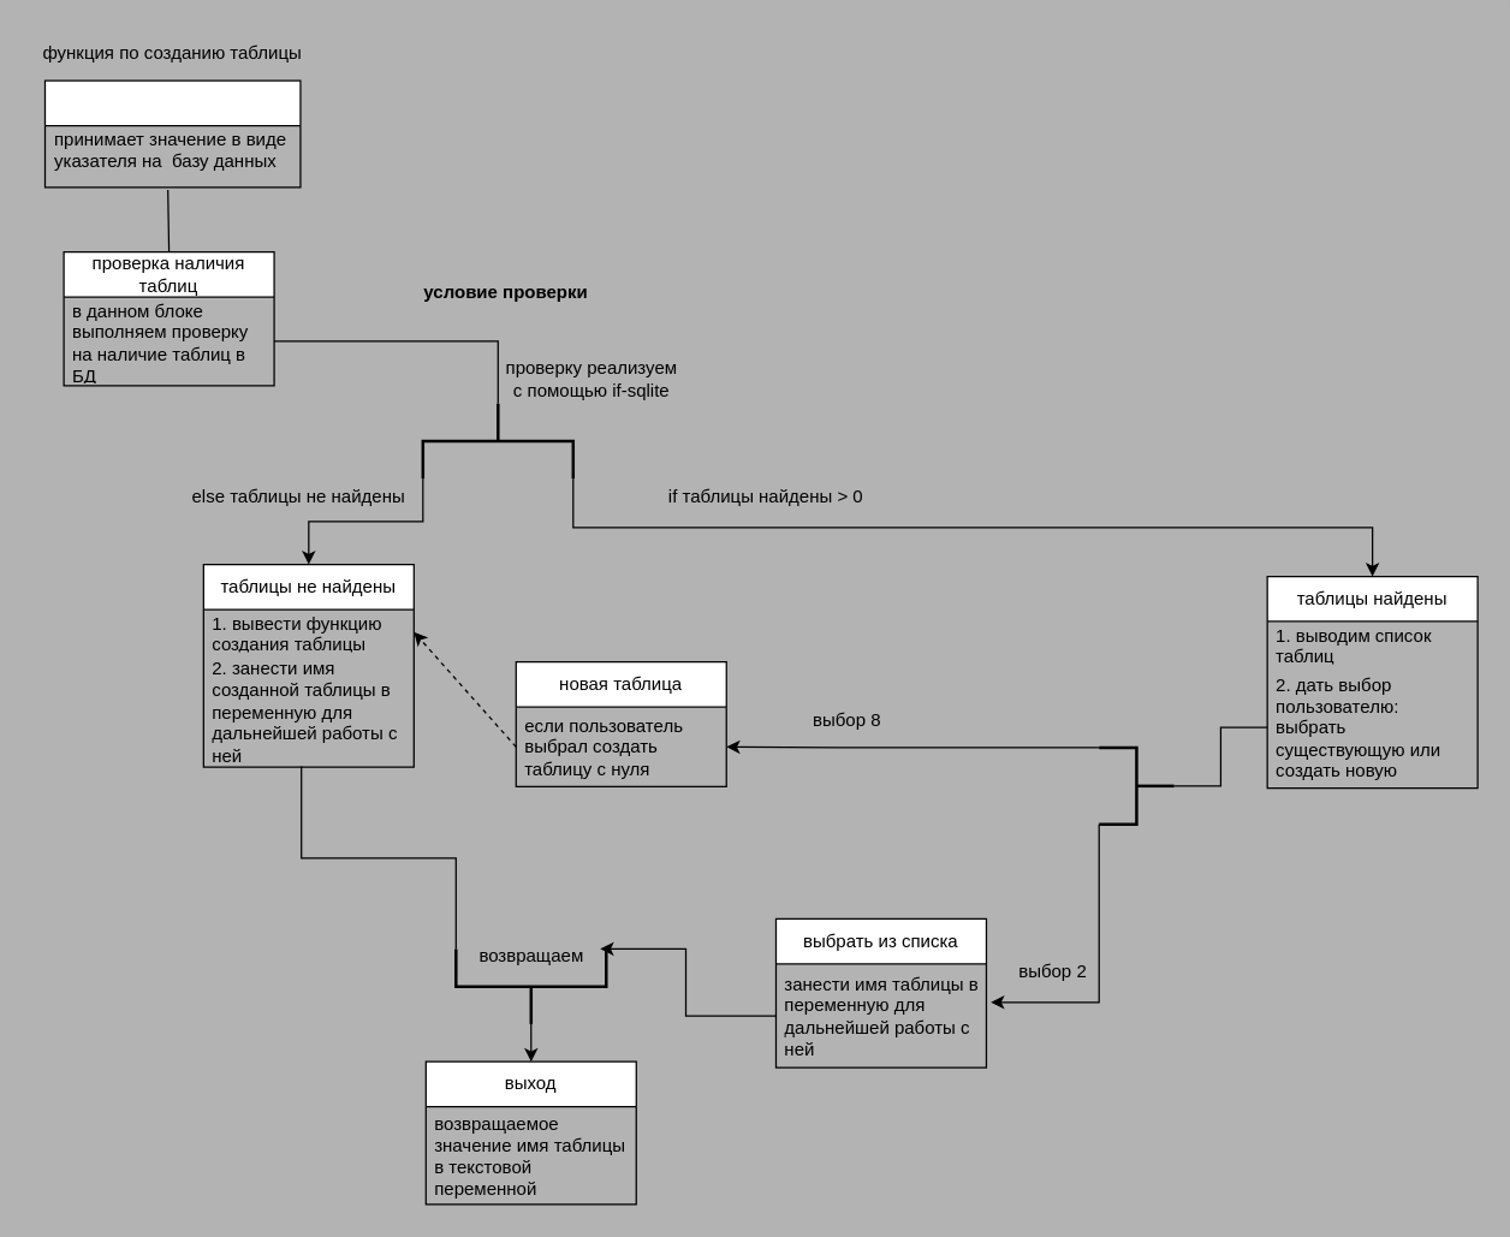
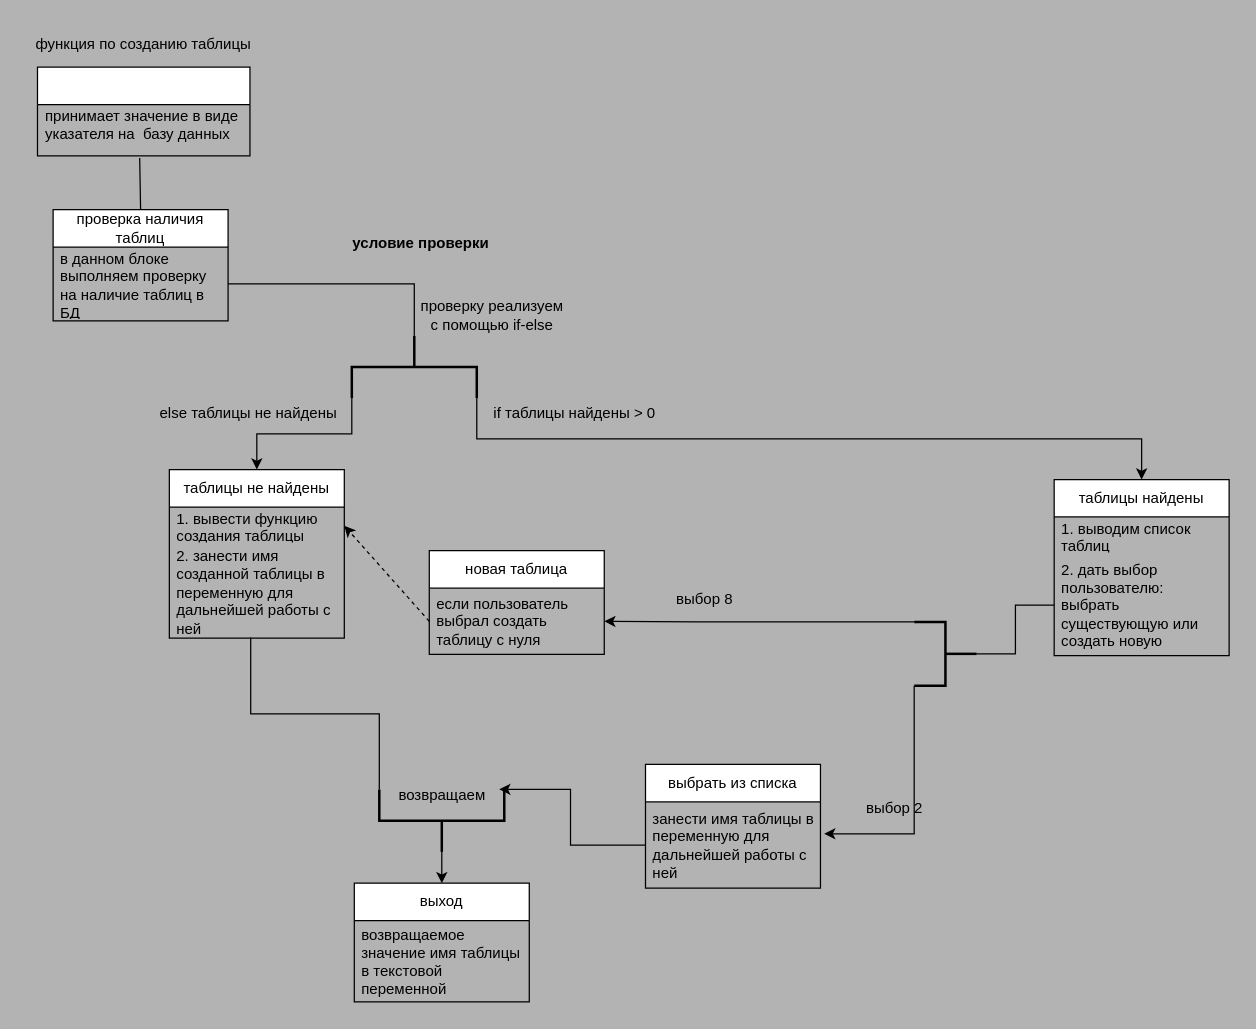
  <mxCell id="0" />
  <mxCell id="1" parent="0" />
  <mxCell id="2" value="create_table(sqlite5 *db)" style="swimlane;fontStyle=0;childLayout=stackLayout;horizontal=1;startSize=30;horizontalStack=0;resizeParent=1;resizeParentMax=0;resizeLast=0;collapsible=1;marginBottom=0;whiteSpace=wrap;html=1;strokeColor=#000000;fontColor=#FFFFFF;" parent="1" vertex="1"><mxGeometry x="29.5" y="53" width="170" height="71" as="geometry" /></mxCell>
  <mxCell id="3" value="принимает значение в виде указателя на&amp;nbsp; базу данных&lt;div&gt;&lt;br&gt;&lt;/div&gt;" style="text;align=left;verticalAlign=middle;spacingLeft=4;spacingRight=4;overflow=hidden;points=[[0,0.5],[1,0.5]];portConstraint=eastwest;rotatable=0;whiteSpace=wrap;html=1;shadow=0;fontColor=#000000;" parent="2" vertex="1"><mxGeometry y="30" width="170" height="41" as="geometry" /></mxCell>
  <mxCell id="4" value="функция по созданию таблицы" style="text;html=1;align=center;verticalAlign=middle;whiteSpace=wrap;rounded=0;fontColor=#000000;" parent="1" vertex="1"><mxGeometry x="20" y="20" width="189" height="30" as="geometry" /></mxCell>
  <mxCell id="5" value="выход" style="swimlane;fontStyle=0;childLayout=stackLayout;horizontal=1;startSize=30;horizontalStack=0;resizeParent=1;resizeParentMax=0;resizeLast=0;collapsible=1;marginBottom=0;whiteSpace=wrap;html=1;strokeColor=#000000;" vertex="1" parent="1"><mxGeometry x="283" y="706" width="140" height="95" as="geometry" /></mxCell>
  <mxCell id="6" value="возвращаемое значение имя таблицы в текстовой переменной" style="text;align=left;verticalAlign=middle;spacingLeft=4;spacingRight=4;overflow=hidden;points=[[0,0.5],[1,0.5]];portConstraint=eastwest;rotatable=0;whiteSpace=wrap;html=1;fontColor=#000000;" vertex="1" parent="5"><mxGeometry y="30" width="140" height="65" as="geometry" /></mxCell>
  <mxCell id="7" value="проверка наличия таблиц" style="swimlane;fontStyle=0;childLayout=stackLayout;horizontal=1;startSize=30;horizontalStack=0;resizeParent=1;resizeParentMax=0;resizeLast=0;collapsible=1;marginBottom=0;whiteSpace=wrap;html=1;strokeColor=#000000;" vertex="1" parent="1"><mxGeometry x="42" y="167" width="140" height="89" as="geometry" /></mxCell>
  <mxCell id="8" value="в данном блоке выполняем проверку на наличие таблиц в БД&lt;div&gt;&lt;br&gt;&lt;div&gt;&lt;br&gt;&lt;/div&gt;&lt;/div&gt;" style="text;align=left;verticalAlign=middle;spacingLeft=4;spacingRight=4;overflow=hidden;points=[[0,0.5],[1,0.5]];portConstraint=eastwest;rotatable=0;whiteSpace=wrap;html=1;fontColor=#000000;" vertex="1" parent="7"><mxGeometry y="30" width="140" height="59" as="geometry" /></mxCell>
  <mxCell id="9" style="edgeStyle=orthogonalEdgeStyle;rounded=0;orthogonalLoop=1;jettySize=auto;html=1;exitX=1;exitY=0.5;exitDx=0;exitDy=0;" edge="1" parent="7" source="8" target="8"><mxGeometry relative="1" as="geometry" /></mxCell>
  <mxCell id="10" value="" style="endArrow=none;html=1;rounded=0;exitX=0.481;exitY=1.041;exitDx=0;exitDy=0;exitPerimeter=0;entryX=0.5;entryY=0;entryDx=0;entryDy=0;strokeColor=#000000;" edge="1" parent="1" source="3" target="7"><mxGeometry width="50" height="50" relative="1" as="geometry"><mxPoint x="195" y="325" as="sourcePoint" /><mxPoint x="245" y="275" as="targetPoint" /></mxGeometry></mxCell>
  <mxCell id="11" style="edgeStyle=orthogonalEdgeStyle;rounded=0;orthogonalLoop=1;jettySize=auto;html=1;exitX=1;exitY=1;exitDx=0;exitDy=0;exitPerimeter=0;entryX=0.5;entryY=0;entryDx=0;entryDy=0;strokeColor=#000000;" edge="1" parent="1" source="14" target="15"><mxGeometry relative="1" as="geometry" /></mxCell>
  <mxCell id="12" value="" style="edgeStyle=orthogonalEdgeStyle;rounded=0;orthogonalLoop=1;jettySize=auto;html=1;strokeColor=#000000;verticalAlign=middle;endArrow=none;endFill=0;" edge="1" parent="1" source="14" target="8"><mxGeometry relative="1" as="geometry" /></mxCell>
  <mxCell id="13" style="edgeStyle=orthogonalEdgeStyle;rounded=0;orthogonalLoop=1;jettySize=auto;html=1;exitX=1;exitY=0;exitDx=0;exitDy=0;exitPerimeter=0;entryX=0.5;entryY=0;entryDx=0;entryDy=0;strokeColor=#000000;" edge="1" parent="1" source="14" target="19"><mxGeometry relative="1" as="geometry" /></mxCell>
  <mxCell id="14" value="" style="strokeWidth=2;html=1;shape=mxgraph.flowchart.annotation_2;align=left;labelPosition=right;pointerEvents=1;rotation=90;strokeColor=#000000;" vertex="1" parent="1"><mxGeometry x="306" y="243" width="50" height="100" as="geometry" /></mxCell>
  <mxCell id="15" value="таблицы не найдены" style="swimlane;fontStyle=0;childLayout=stackLayout;horizontal=1;startSize=30;horizontalStack=0;resizeParent=1;resizeParentMax=0;resizeLast=0;collapsible=1;marginBottom=0;whiteSpace=wrap;html=1;strokeColor=#000000;" vertex="1" parent="1"><mxGeometry x="135" y="375" width="140" height="135" as="geometry" /></mxCell>
  <mxCell id="16" value="1. вывести функцию создания таблицы" style="text;align=left;verticalAlign=middle;spacingLeft=4;spacingRight=4;overflow=hidden;points=[[0,0.5],[1,0.5]];portConstraint=eastwest;rotatable=0;whiteSpace=wrap;html=1;fontColor=#000000;" vertex="1" parent="15"><mxGeometry y="30" width="140" height="30" as="geometry" /></mxCell>
  <mxCell id="17" value="2. занести имя созданной таблицы в переменную для дальнейшей работы с ней&lt;div&gt;&lt;br&gt;&lt;/div&gt;" style="text;align=left;verticalAlign=middle;spacingLeft=4;spacingRight=4;overflow=hidden;points=[[0,0.5],[1,0.5]];portConstraint=eastwest;rotatable=0;whiteSpace=wrap;html=1;fontColor=#000000;" vertex="1" parent="15"><mxGeometry y="60" width="140" height="75" as="geometry" /></mxCell>
  <mxCell id="18" value="else таблицы не найдены" style="text;html=1;align=center;verticalAlign=middle;resizable=0;points=[];autosize=1;strokeColor=none;fillColor=none;fontColor=#000000;" vertex="1" parent="1"><mxGeometry x="118" y="317" width="160" height="26" as="geometry" /></mxCell>
  <mxCell id="19" value="таблицы найдены" style="swimlane;fontStyle=0;childLayout=stackLayout;horizontal=1;startSize=30;horizontalStack=0;resizeParent=1;resizeParentMax=0;resizeLast=0;collapsible=1;marginBottom=0;whiteSpace=wrap;html=1;strokeColor=#000000;" vertex="1" parent="1"><mxGeometry x="843" y="383" width="140" height="141" as="geometry" /></mxCell>
  <mxCell id="20" value="1. выводим список таблиц" style="text;align=left;verticalAlign=middle;spacingLeft=4;spacingRight=4;overflow=hidden;points=[[0,0.5],[1,0.5]];portConstraint=eastwest;rotatable=0;whiteSpace=wrap;html=1;fontColor=#000000;" vertex="1" parent="19"><mxGeometry y="30" width="140" height="30" as="geometry" /></mxCell>
  <mxCell id="21" value="2. дать выбор пользователю:&amp;nbsp; выбрать существующую или создать новую" style="text;align=left;verticalAlign=middle;spacingLeft=4;spacingRight=4;overflow=hidden;points=[[0,0.5],[1,0.5]];portConstraint=eastwest;rotatable=0;whiteSpace=wrap;html=1;fontColor=#000000;" vertex="1" parent="19"><mxGeometry y="60" width="140" height="81" as="geometry" /></mxCell>
- <mxCell id="22" value="if таблицы найдены &amp;gt; 0" style="text;html=1;align=center;verticalAlign=middle;resizable=0;points=[];autosize=1;strokeColor=none;fillColor=none;fontColor=#000000;" vertex="1" parent="1"><mxGeometry x="435" y="317" width="148" height="26" as="geometry" /></mxCell>
+ <mxCell id="22" value="if таблицы найдены &amp;gt; 0" style="text;html=1;align=center;verticalAlign=middle;resizable=0;points=[];autosize=1;strokeColor=none;fillColor=none;fontColor=#000000;" vertex="1" parent="1"><mxGeometry x="385" y="317" width="148" height="26" as="geometry" /></mxCell>
  <mxCell id="23" style="edgeStyle=orthogonalEdgeStyle;rounded=0;orthogonalLoop=1;jettySize=auto;html=1;exitX=0;exitY=0.5;exitDx=0;exitDy=0;exitPerimeter=0;entryX=0.5;entryY=0;entryDx=0;entryDy=0;strokeColor=#000000;" edge="1" parent="1" source="24" target="5"><mxGeometry relative="1" as="geometry" /></mxCell>
  <mxCell id="24" value="" style="strokeWidth=2;html=1;shape=mxgraph.flowchart.annotation_2;align=left;labelPosition=right;pointerEvents=1;direction=north;strokeColor=#000000;" vertex="1" parent="1"><mxGeometry x="303" y="631" width="100" height="50" as="geometry" /></mxCell>
  <mxCell id="25" style="edgeStyle=orthogonalEdgeStyle;rounded=0;orthogonalLoop=1;jettySize=auto;html=1;exitX=1;exitY=0;exitDx=0;exitDy=0;exitPerimeter=0;entryX=0.465;entryY=0.991;entryDx=0;entryDy=0;entryPerimeter=0;strokeColor=#000000;endArrow=none;endFill=0;" edge="1" parent="1" source="24" target="17"><mxGeometry relative="1" as="geometry" /></mxCell>
  <mxCell id="26" value="возвращаем" style="text;html=1;align=center;verticalAlign=middle;resizable=0;points=[];autosize=1;strokeColor=none;fillColor=none;fontColor=#000000;" vertex="1" parent="1"><mxGeometry x="309" y="623" width="87" height="26" as="geometry" /></mxCell>
  <mxCell id="27" value="новая таблица" style="swimlane;fontStyle=0;childLayout=stackLayout;horizontal=1;startSize=30;horizontalStack=0;resizeParent=1;resizeParentMax=0;resizeLast=0;collapsible=1;marginBottom=0;whiteSpace=wrap;html=1;strokeColor=#000000;" vertex="1" parent="1"><mxGeometry x="343" y="440" width="140" height="83" as="geometry" /></mxCell>
  <mxCell id="28" value="если пользователь выбрал создать таблицу с нуля" style="text;align=left;verticalAlign=middle;spacingLeft=4;spacingRight=4;overflow=hidden;points=[[0,0.5],[1,0.5]];portConstraint=eastwest;rotatable=0;whiteSpace=wrap;html=1;fontColor=#000000;" vertex="1" parent="27"><mxGeometry y="30" width="140" height="53" as="geometry" /></mxCell>
  <mxCell id="29" value="" style="edgeStyle=none;orthogonalLoop=1;jettySize=auto;html=1;rounded=0;exitX=0;exitY=0.5;exitDx=0;exitDy=0;entryX=1;entryY=0.5;entryDx=0;entryDy=0;strokeColor=#000000;dashed=1;" edge="1" parent="1" source="28" target="16"><mxGeometry width="100" relative="1" as="geometry"><mxPoint x="415" y="406" as="sourcePoint" /><mxPoint x="283" y="375" as="targetPoint" /><Array as="points" /></mxGeometry></mxCell>
  <mxCell id="30" value="условие проверки" style="text;align=center;fontStyle=1;verticalAlign=middle;spacingLeft=3;spacingRight=3;strokeColor=none;rotatable=0;points=[[0,0.5],[1,0.5]];portConstraint=eastwest;html=1;fontColor=#000000;" vertex="1" parent="1"><mxGeometry x="296" y="181" width="80" height="26" as="geometry" /></mxCell>
- <mxCell id="31" value="проверку реализуем&lt;div&gt;с помощью if-sqlite&lt;/div&gt;" style="text;html=1;align=center;verticalAlign=middle;resizable=0;points=[];autosize=1;strokeColor=none;fillColor=none;fontColor=#000000;" vertex="1" parent="1"><mxGeometry x="327" y="231" width="132" height="41" as="geometry" /></mxCell>
+ <mxCell id="31" value="проверку реализуем&lt;div&gt;с помощью if-else&lt;/div&gt;" style="text;html=1;align=center;verticalAlign=middle;resizable=0;points=[];autosize=1;strokeColor=none;fillColor=none;fontColor=#000000;" vertex="1" parent="1"><mxGeometry x="327" y="231" width="132" height="41" as="geometry" /></mxCell>
  <mxCell id="32" style="edgeStyle=orthogonalEdgeStyle;rounded=0;orthogonalLoop=1;jettySize=auto;html=1;exitX=0;exitY=0.5;exitDx=0;exitDy=0;exitPerimeter=0;entryX=0;entryY=0.5;entryDx=0;entryDy=0;endArrow=none;endFill=0;strokeColor=#000000;" edge="1" parent="1" source="34" target="21"><mxGeometry relative="1" as="geometry" /></mxCell>
  <mxCell id="33" style="edgeStyle=orthogonalEdgeStyle;rounded=0;orthogonalLoop=1;jettySize=auto;html=1;exitX=1;exitY=1;exitDx=0;exitDy=0;exitPerimeter=0;entryX=1;entryY=0.5;entryDx=0;entryDy=0;strokeColor=#000000;" edge="1" parent="1" source="34" target="28"><mxGeometry relative="1" as="geometry"><Array as="points"><mxPoint x="557" y="496" /></Array></mxGeometry></mxCell>
  <mxCell id="34" value="" style="strokeWidth=2;html=1;shape=mxgraph.flowchart.annotation_2;align=left;labelPosition=right;pointerEvents=1;direction=west;strokeColor=#000000;" vertex="1" parent="1"><mxGeometry x="731" y="497" width="50" height="51" as="geometry" /></mxCell>
  <mxCell id="35" value="выбор 8" style="text;html=1;align=center;verticalAlign=middle;resizable=0;points=[];autosize=1;strokeColor=none;fillColor=none;fontColor=#000000;" vertex="1" parent="1"><mxGeometry x="531" y="466" width="63" height="26" as="geometry" /></mxCell>
  <mxCell id="36" value="выбрать из списка" style="swimlane;fontStyle=0;childLayout=stackLayout;horizontal=1;startSize=30;horizontalStack=0;resizeParent=1;resizeParentMax=0;resizeLast=0;collapsible=1;marginBottom=0;whiteSpace=wrap;html=1;strokeColor=#000000;" vertex="1" parent="1"><mxGeometry x="516" y="611" width="140" height="99" as="geometry" /></mxCell>
  <mxCell id="37" value="&lt;span style=&quot;color: rgba(0, 0, 0, 0); font-family: monospace; font-size: 0px; text-wrap: nowrap;&quot;&gt;%3CmxGraphModel%3E%3Croot%3E%3CmxCell%20id%3D%220%22%2F%3E%3CmxCell%20id%3D%221%22%20parent%3D%220%22%2F%3E%3CmxCell%20id%3D%222%22%20value%3D%22%D0%B2%D1%8B%D1%85%D0%BE%D0%B4%22%20style%3D%22swimlane%3BfontStyle%3D0%3BchildLayout%3DstackLayout%3Bhorizontal%3D1%3BstartSize%3D30%3BhorizontalStack%3D0%3BresizeParent%3D1%3BresizeParentMax%3D0%3BresizeLast%3D0%3Bcollapsible%3D1%3BmarginBottom%3D0%3BwhiteSpace%3Dwrap%3Bhtml%3D1%3BstrokeColor%3D%23000000%3B%22%20vertex%3D%221%22%20parent%3D%221%22%3E%3CmxGeometry%20x%3D%22410%22%20y%3D%22655%22%20width%3D%22140%22%20height%3D%2260%22%20as%3D%22geometry%22%2F%3E%3C%2FmxCell%3E%3CmxCell%20id%3D%223%22%20value%3D%22%D0%B2%D0%BE%D0%B7%D0%B2%D1%80%D0%B0%D1%89%D0%B0%D0%B5%D0%BC%D0%BE%D0%B5%20%D0%B7%D0%BD%D0%B0%D1%87%D0%B5%D0%BD%D0%B8%D0%B5%20%D0%B8%D0%BC%D1%8F%20%D1%82%D0%B0%D0%B1%D0%BB%D0%B8%D1%86%D1%8B%22%20style%3D%22text%3Balign%3Dleft%3BverticalAlign%3Dmiddle%3BspacingLeft%3D4%3BspacingRight%3D4%3Boverflow%3Dhidden%3Bpoints%3D%5B%5B0%2C0.5%5D%2C%5B1%2C0.5%5D%5D%3BportConstraint%3Deastwest%3Brotatable%3D0%3BwhiteSpace%3Dwrap%3Bhtml%3D1%3BfontColor%3D%23000000%3B%22%20vertex%3D%221%22%20parent%3D%222%22%3E%3CmxGeometry%20y%3D%2230%22%20width%3D%22140%22%20height%3D%2230%22%20as%3D%22geometry%22%2F%3E%3C%2FmxCell%3E%3C%2Froot%3E%3C%2FmxGraphModel%3E&lt;/span&gt;&lt;span style=&quot;color: rgba(0, 0, 0, 0); font-family: monospace; font-size: 0px; text-wrap: nowrap;&quot;&gt;%3CmxGraphModel%3E%3Croot%3E%3CmxCell%20id%3D%220%22%2F%3E%3CmxCell%20id%3D%221%22%20parent%3D%220%22%2F%3E%3CmxCell%20id%3D%222%22%20value%3D%22%D0%B2%D1%8B%D1%85%D0%BE%D0%B4%22%20style%3D%22swimlane%3BfontStyle%3D0%3BchildLayout%3DstackLayout%3Bhorizontal%3D1%3BstartSize%3D30%3BhorizontalStack%3D0%3BresizeParent%3D1%3BresizeParentMax%3D0%3BresizeLast%3D0%3Bcollapsible%3D1%3BmarginBottom%3D0%3BwhiteSpace%3Dwrap%3Bhtml%3D1%3BstrokeColor%3D%23000000%3B%22%20vertex%3D%221%22%20parent%3D%221%22%3E%3CmxGeometry%20x%3D%22410%22%20y%3D%22655%22%20width%3D%22140%22%20height%3D%2260%22%20as%3D%22geometry%22%2F%3E%3C%2FmxCell%3E%3CmxCell%20id%3D%223%22%20value%3D%22%D0%B2%D0%BE%D0%B7%D0%B2%D1%80%D0%B0%D1%89%D0%B0%D0%B5%D0%BC%D0%BE%D0%B5%20%D0%B7%D0%BD%D0%B0%D1%87%D0%B5%D0%BD%D0%B8%D0%B5%20%D0%B8%D0%BC%D1%8F%20%D1%82%D0%B0%D0%B1%D0%BB%D0%B8%D1%86%D1%8B%22%20style%3D%22text%3Balign%3Dleft%3BverticalAlign%3Dmiddle%3BspacingLeft%3D4%3BspacingRight%3D4%3Boverflow%3Dhidden%3Bpoints%3D%5B%5B0%2C0.5%5D%2C%5B1%2C0.5%5D%5D%3BportConstraint%3Deastwest%3Brotatable%3D0%3BwhiteSpace%3Dwrap%3Bhtml%3D1%3BfontColor%3D%23000000%3B%22%20vertex%3D%221%22%20parent%3D%222%22%3E%3CmxGeometry%20y%3D%2230%22%20width%3D%22140%22%20height%3D%2230%22%20as%3D%22geometry%22%2F%3E%3C%2FmxCell%3E%3C%2Froot%3E%3C%2FmxGraphModel%&lt;/span&gt;занести имя таблицы в переменную для дальнейшей работы с ней" style="text;align=left;verticalAlign=middle;spacingLeft=4;spacingRight=4;overflow=hidden;points=[[0,0.5],[1,0.5]];portConstraint=eastwest;rotatable=0;whiteSpace=wrap;html=1;fontColor=#000000;" vertex="1" parent="36"><mxGeometry y="30" width="140" height="69" as="geometry" /></mxCell>
  <mxCell id="38" style="edgeStyle=orthogonalEdgeStyle;rounded=0;orthogonalLoop=1;jettySize=auto;html=1;exitX=0;exitY=0.5;exitDx=0;exitDy=0;entryX=1.034;entryY=0.305;entryDx=0;entryDy=0;entryPerimeter=0;strokeColor=#000000;" edge="1" parent="1" source="37" target="26"><mxGeometry relative="1" as="geometry" /></mxCell>
  <mxCell id="39" style="edgeStyle=orthogonalEdgeStyle;rounded=0;orthogonalLoop=1;jettySize=auto;html=1;exitX=1;exitY=0;exitDx=0;exitDy=0;exitPerimeter=0;entryX=1.021;entryY=0.369;entryDx=0;entryDy=0;entryPerimeter=0;strokeColor=#000000;" edge="1" parent="1" source="34" target="37"><mxGeometry relative="1" as="geometry" /></mxCell>
- <mxCell id="40" value="выбор 2" style="text;html=1;align=center;verticalAlign=middle;resizable=0;points=[];autosize=1;strokeColor=none;fillColor=none;fontColor=#000000;" vertex="1" parent="1"><mxGeometry x="668" y="633" width="63" height="26" as="geometry" /></mxCell>
+ <mxCell id="40" value="выбор 2" style="text;html=1;align=center;verticalAlign=middle;resizable=0;points=[];autosize=1;strokeColor=none;fillColor=none;fontColor=#000000;" vertex="1" parent="1"><mxGeometry x="683" y="633" width="63" height="26" as="geometry" /></mxCell>
